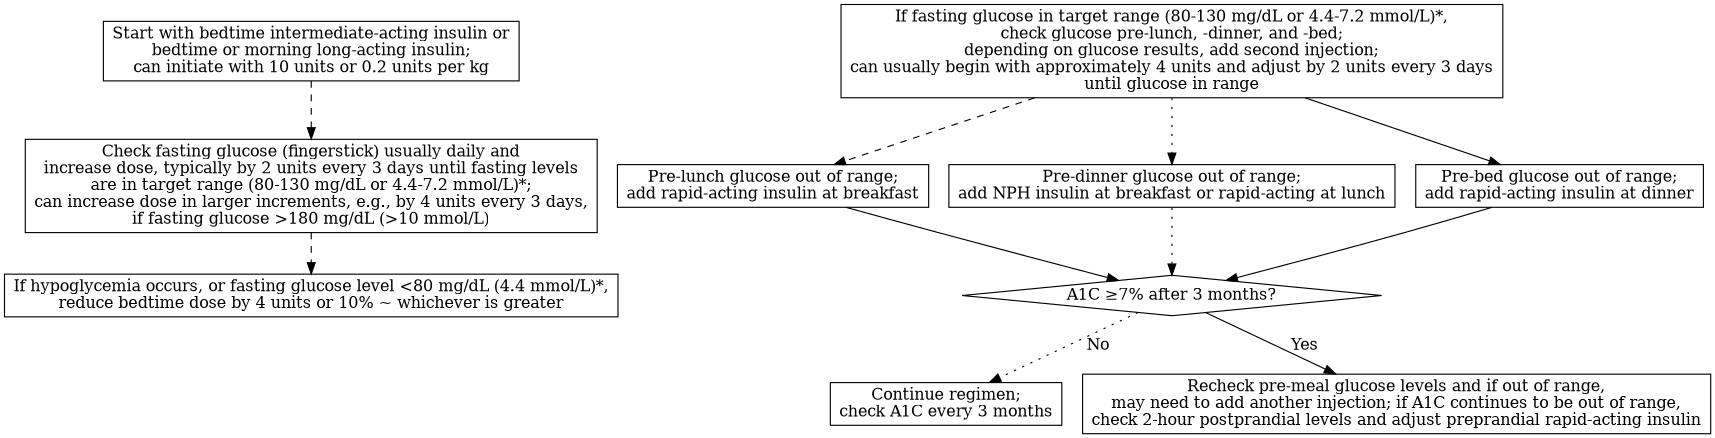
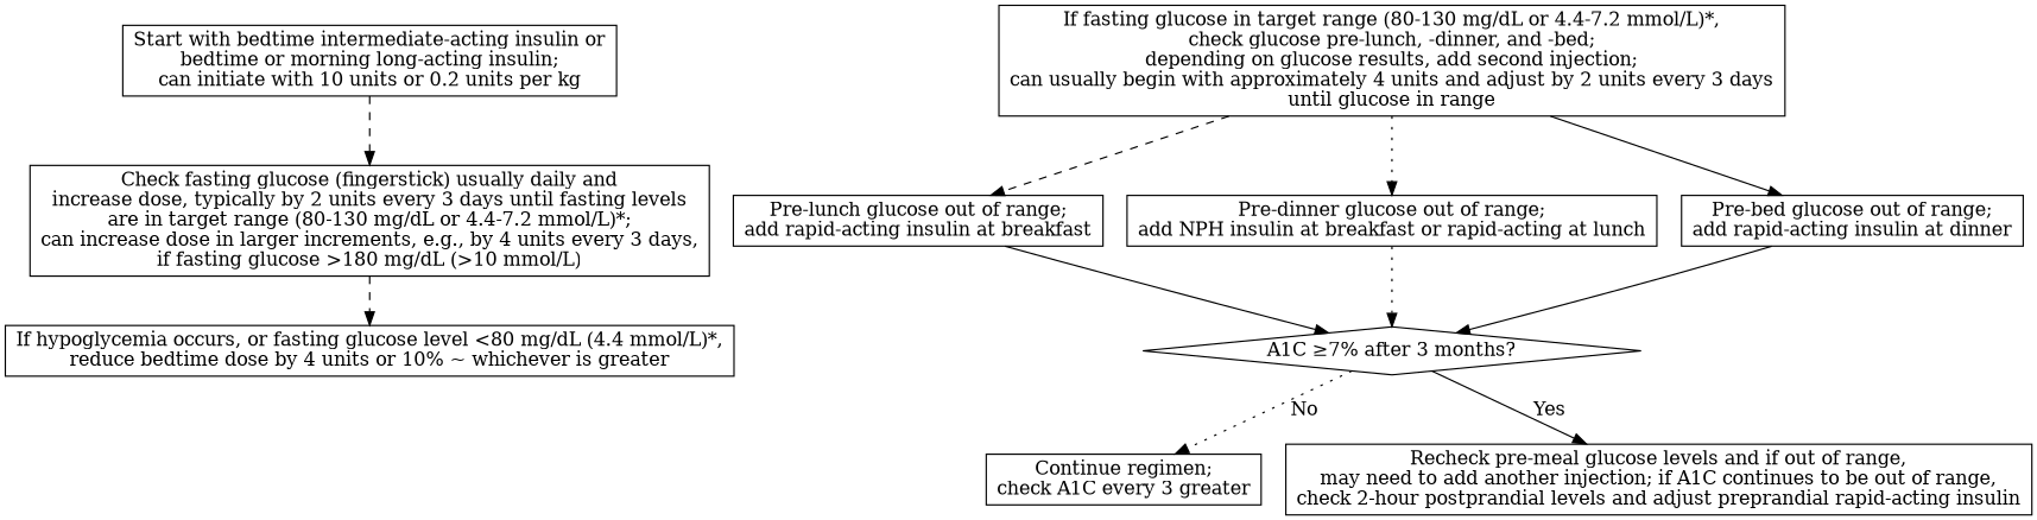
  digraph {
    node [shape=box]
    edge [style=solid]
    n1 [label="Start with bedtime intermediate-acting insulin or\nbedtime or morning long-acting insulin;\ncan initiate with 10 units or 0.2 units per kg"]
    n2 [label="Check fasting glucose (fingerstick) usually daily and\nincrease dose, typically by 2 units every 3 days until fasting levels\nare in target range (80-130 mg/dL or 4.4-7.2 mmol/L)*;\ncan increase dose in larger increments, e.g., by 4 units every 3 days,\nif fasting glucose >180 mg/dL (>10 mmol/L)"]
    n3 [label="If hypoglycemia occurs, or fasting glucose level <80 mg/dL (4.4 mmol/L)*,\nreduce bedtime dose by 4 units or 10% ~ whichever is greater"]
    n4 [label="If fasting glucose in target range (80-130 mg/dL or 4.4-7.2 mmol/L)*,\ncheck glucose pre-lunch, -dinner, and -bed;\ndepending on glucose results, add second injection;\ncan usually begin with approximately 4 units and adjust by 2 units every 3 days\nuntil glucose in range"]
    n5 [label="Pre-lunch glucose out of range;\nadd rapid-acting insulin at breakfast"]
    n6 [label="Pre-dinner glucose out of range;\nadd NPH insulin at breakfast or rapid-acting at lunch"]
    n7 [label="Pre-bed glucose out of range;\nadd rapid-acting insulin at dinner"]
-   n8 [label="Continue regimen;\ncheck A1C every 3 months"]
+   n8 [label="Continue regimen;\ncheck A1C every 3 greater"]
    n9 [label="A1C ≥7% after 3 months?" shape=diamond]
    n10 [label="Recheck pre-meal glucose levels and if out of range,\nmay need to add another injection; if A1C continues to be out of range,\ncheck 2-hour postprandial levels and adjust preprandial rapid-acting insulin"]
    n1 -> n2 [style=dashed]
    n2 -> n3 [style=dashed]
    n4 -> n5 [style=dashed]
    n4 -> n6 [style=dotted]
    n4 -> n7
    n5 -> n9
    n6 -> n9 [style=dotted]
    n7 -> n9
    n9 -> n8 [label=No style=dotted]
    n9 -> n10 [label=Yes]
  }
